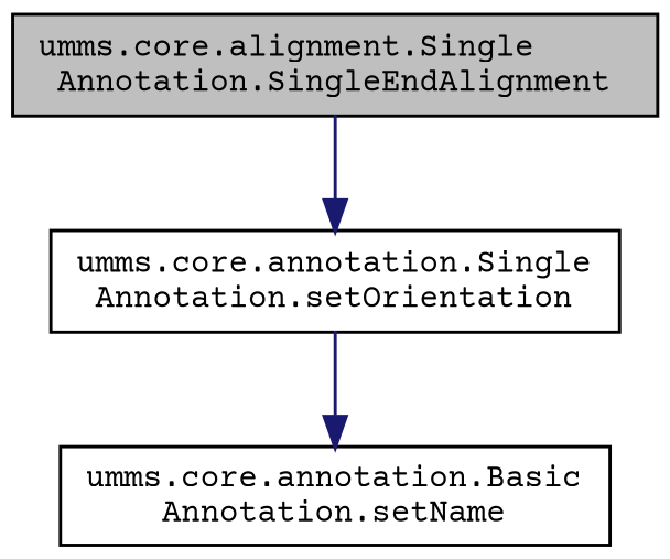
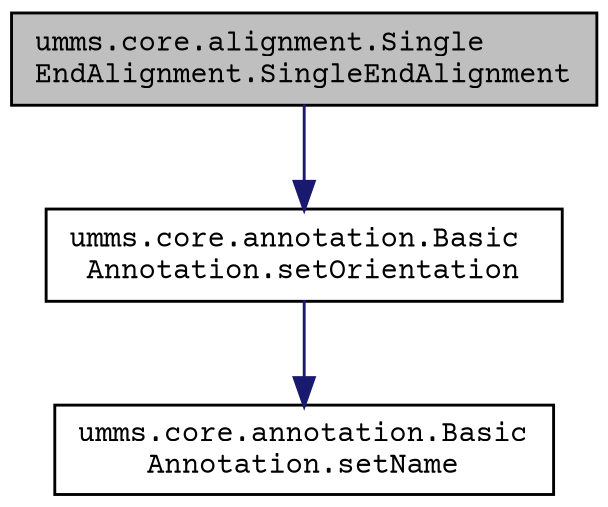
  digraph {
    fontname="Courier Prime"
    rankdir=TB
    node [color=black fillcolor=white fontname="Courier Prime" fontsize=10 shape=record style=filled]
    edge [color=midnightblue fontname="Courier Prime" fontsize=10 labelfontname=Helvetica labelfontsize=10 style=solid]
-   n1 [fillcolor=grey75 fontcolor=black height=0.2 label="umms.core.alignment.Single\lAnnotation.SingleEndAlignment" width=0.4]
-   n2 [height=0.2 label="umms.core.annotation.Single\lAnnotation.setOrientation" width=0.4]
+   n1 [fillcolor=grey75 fontcolor=black height=0.2 label="umms.core.alignment.Single\lEndAlignment.SingleEndAlignment" width=0.4]
+   n2 [height=0.2 label="umms.core.annotation.Basic\lAnnotation.setOrientation" width=0.4]
    n3 [height=0.2 label="umms.core.annotation.Basic\lAnnotation.setName" width=0.4]
    n1 -> n2
    n2 -> n3
  }
